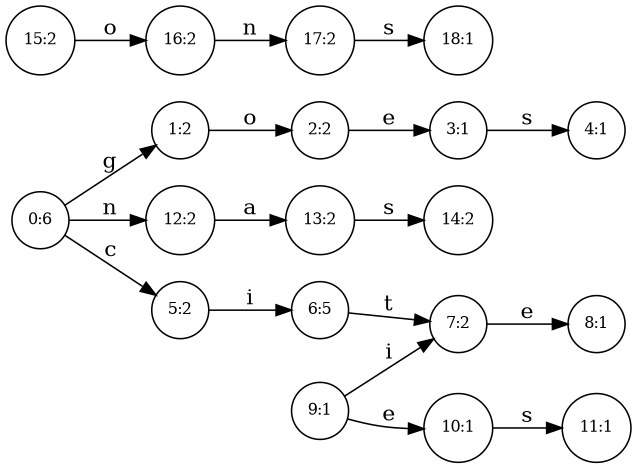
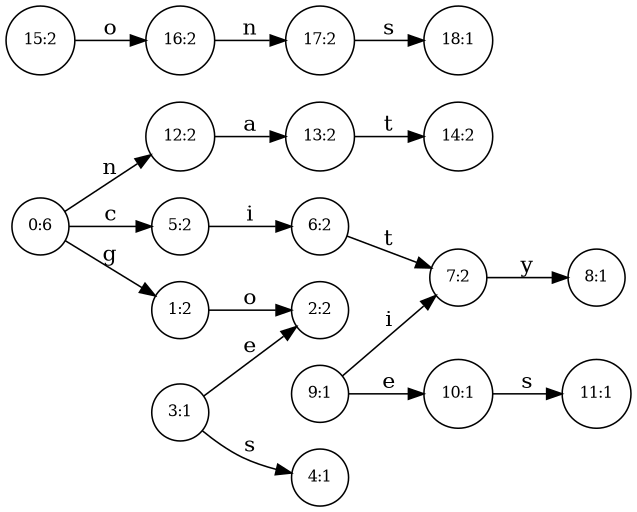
  digraph {
    rankdir=LR
    node [fontsize=10 margin=0.08 shape=circle]
    n1 [label="0:6"]
    n2 [label="5:2"]
    n3 [label="1:2"]
    n4 [label="12:2"]
-   n5 [label="6:5"]
+   n5 [label="6:2"]
    n6 [label="2:2"]
    n7 [label="13:2"]
    n8 [label="7:2"]
    n9 [label="8:1"]
    n10 [label="9:1"]
    n11 [label="10:1"]
    n12 [label="11:1"]
    n13 [label="3:1"]
    n14 [label="4:1"]
    n15 [label="14:2"]
    n16 [label="15:2"]
    n17 [label="16:2"]
    n18 [label="17:2"]
    n19 [label="18:1"]
    n1 -> n2 [label=c]
    n1 -> n3 [label=g]
    n1 -> n4 [label=n]
    n2 -> n5 [label=i]
    n3 -> n6 [label=o]
    n4 -> n7 [label=a]
    n5 -> n8 [label=t]
-   n6 -> n13 [label=e]
-   n7 -> n15 [label=s]
-   n8 -> n9 [label=e]
+   n13 -> n6 [label=e]
+   n7 -> n15 [label=t]
+   n8 -> n9 [label=y]
    n10 -> n8 [label=i]
    n10 -> n11 [label=e]
    n11 -> n12 [label=s]
    n13 -> n14 [label=s]
    n16 -> n17 [label=o]
    n17 -> n18 [label=n]
    n18 -> n19 [label=s]
  }
